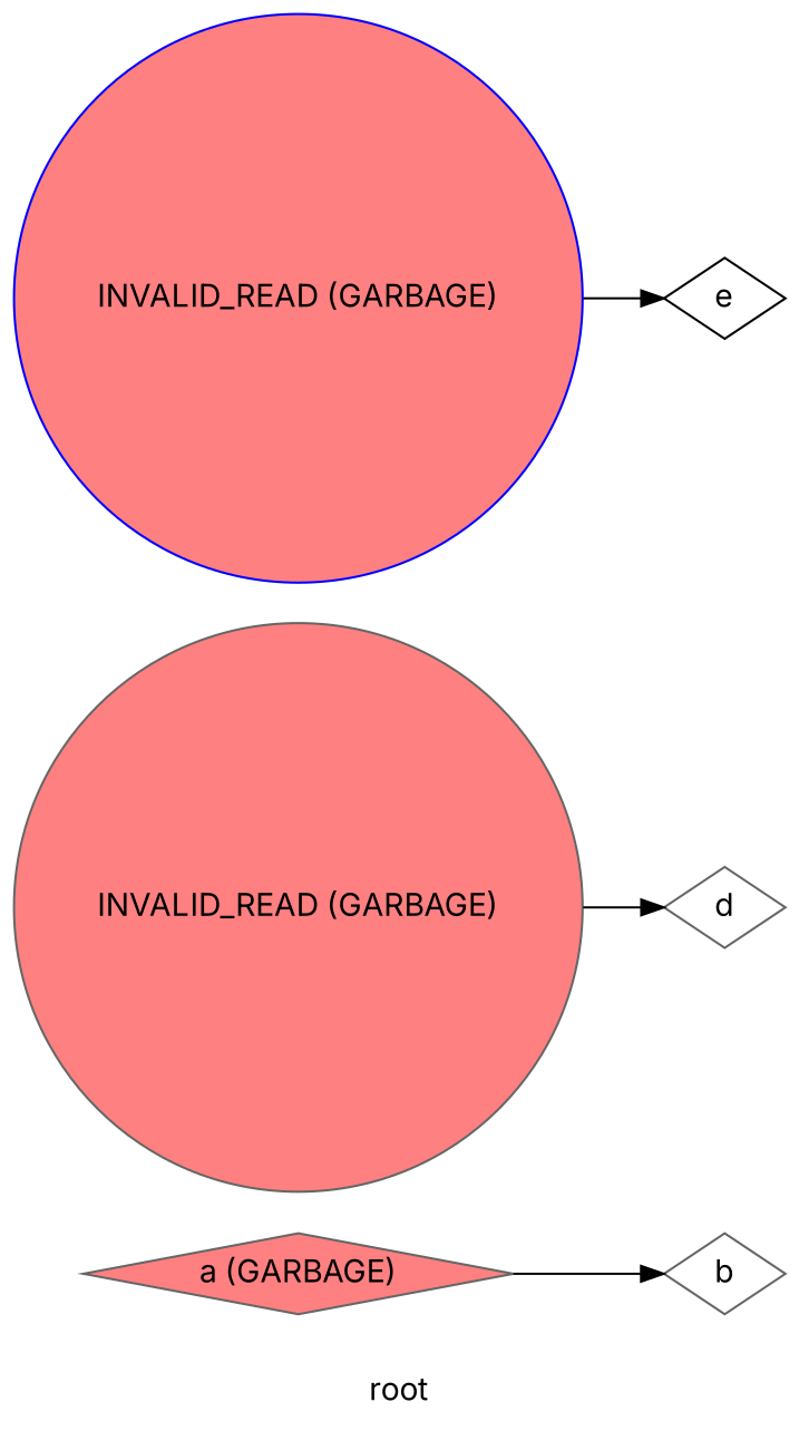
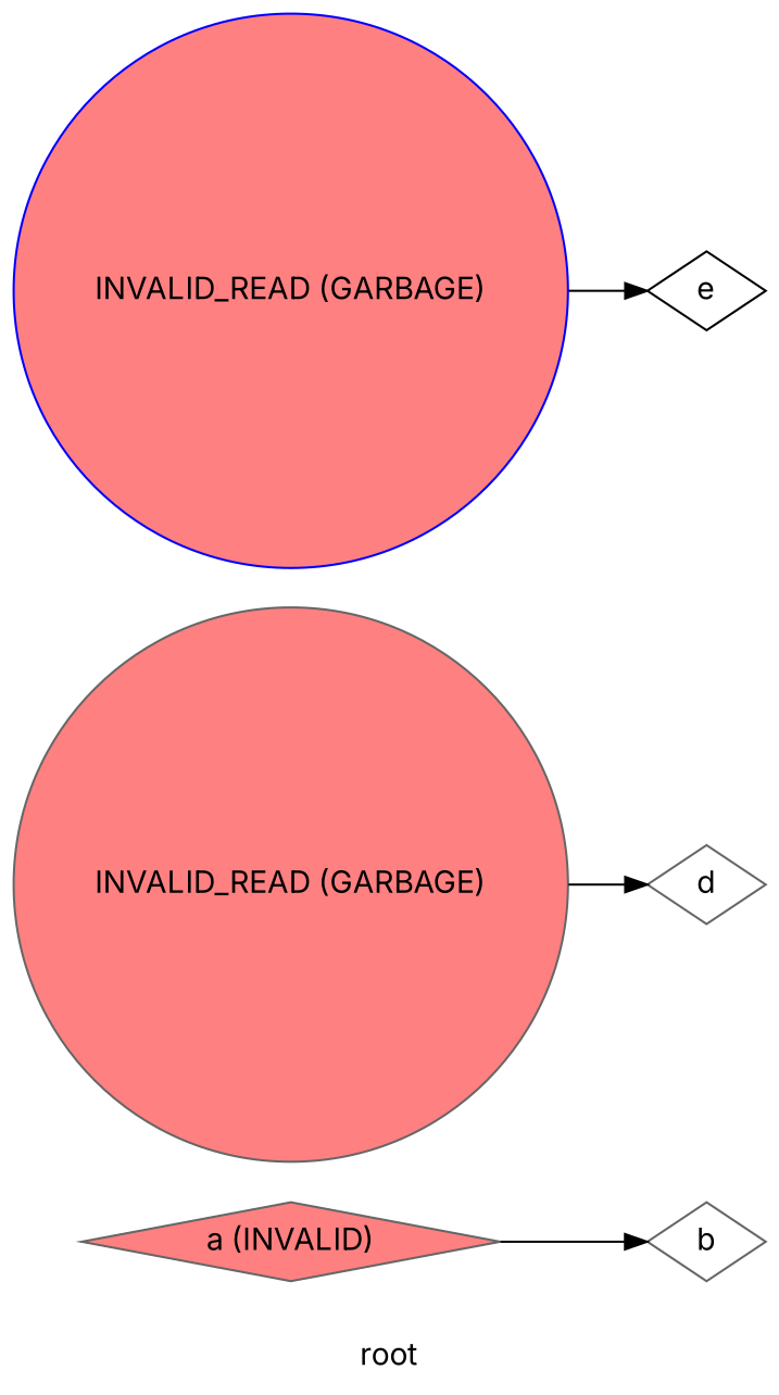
  digraph {
    fontname=Inter
    label=root
    rankdir=LR
    node [color=gray40 fontname=Inter shape=diamond startingline=10]
    edge [fontname=Inter]
-   n1 [fillcolor="#FF8080" label="a (GARBAGE)" style=filled]
+   n1 [fillcolor="#FF8080" label="a (INVALID)" style=filled]
    n2 [label=b]
    n3 [fillcolor="#FF8080" label="INVALID_READ (GARBAGE)" shape=circle startingline=12 style=filled]
    n4 [label=d startingline=12]
    n5 [color=blue fillcolor="#FF8080" label="INVALID_READ (GARBAGE)" shape=circle startingline=14 style=filled]
    n6 [color=black label=e startingline=14]
    n1 -> n2
    n3 -> n4
    n5 -> n6
  }
